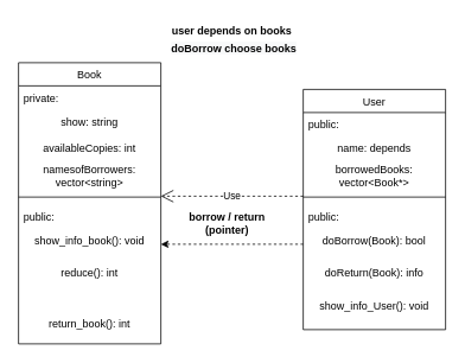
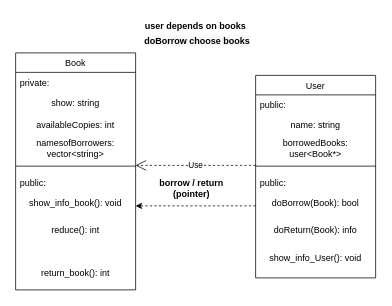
  <mxCell id="0" />
  <mxCell id="1" parent="0" />
  <mxCell id="2" value="Book" style="swimlane;fontStyle=0;align=center;verticalAlign=top;childLayout=stackLayout;horizontal=1;startSize=26;horizontalStack=0;resizeParent=1;resizeLast=0;collapsible=1;marginBottom=0;rounded=0;shadow=0;strokeWidth=1;" parent="1" vertex="1"><mxGeometry x="20" y="70" width="160" height="316" as="geometry"><mxRectangle x="230" y="140" width="160" height="26" as="alternateBounds" /></mxGeometry></mxCell>
  <mxCell id="3" value="private: &#10;&#10;&#10;&#10;" style="text;align=left;verticalAlign=top;spacingLeft=4;spacingRight=4;overflow=hidden;rotatable=0;points=[[0,0.5],[1,0.5]];portConstraint=eastwest;" parent="2" vertex="1"><mxGeometry y="26" width="160" height="26" as="geometry" /></mxCell>
  <mxCell id="4" value="show: string" style="text;html=1;strokeColor=none;fillColor=none;align=center;verticalAlign=middle;whiteSpace=wrap;rounded=0;" parent="2" vertex="1"><mxGeometry y="52" width="160" height="30" as="geometry" /></mxCell>
  <mxCell id="5" value="availableCopies: int" style="text;html=1;strokeColor=none;fillColor=none;align=center;verticalAlign=middle;whiteSpace=wrap;rounded=0;" parent="2" vertex="1"><mxGeometry y="82" width="160" height="30" as="geometry" /></mxCell>
  <mxCell id="6" value="namesofBorrowers: vector&amp;lt;string&amp;gt;" style="text;html=1;strokeColor=none;fillColor=none;align=center;verticalAlign=middle;whiteSpace=wrap;rounded=0;" parent="2" vertex="1"><mxGeometry y="112" width="160" height="30" as="geometry" /></mxCell>
  <mxCell id="7" value="" style="line;html=1;strokeWidth=1;align=left;verticalAlign=middle;spacingTop=-1;spacingLeft=3;spacingRight=3;rotatable=0;labelPosition=right;points=[];portConstraint=eastwest;" parent="2" vertex="1"><mxGeometry y="142" width="160" height="18" as="geometry" /></mxCell>
  <mxCell id="8" value="public:" style="text;align=left;verticalAlign=top;spacingLeft=4;spacingRight=4;overflow=hidden;rotatable=0;points=[[0,0.5],[1,0.5]];portConstraint=eastwest;" parent="2" vertex="1"><mxGeometry y="160" width="160" height="26" as="geometry" /></mxCell>
  <mxCell id="9" value="show_info_book(): void" style="text;align=center;verticalAlign=top;spacingLeft=4;spacingRight=4;overflow=hidden;rotatable=0;points=[[0,0.5],[1,0.5]];portConstraint=eastwest;" parent="2" vertex="1"><mxGeometry y="186" width="160" height="36" as="geometry" /></mxCell>
  <mxCell id="10" value="reduce(): int" style="text;align=center;verticalAlign=top;spacingLeft=4;spacingRight=4;overflow=hidden;rotatable=0;points=[[0,0.5],[1,0.5]];portConstraint=eastwest;" parent="2" vertex="1"><mxGeometry y="222" width="160" height="58" as="geometry" /></mxCell>
  <mxCell id="11" value="return_book(): int" style="text;align=center;verticalAlign=top;spacingLeft=4;spacingRight=4;overflow=hidden;rotatable=0;points=[[0,0.5],[1,0.5]];portConstraint=eastwest;" parent="2" vertex="1"><mxGeometry y="280" width="160" height="36" as="geometry" /></mxCell>
  <mxCell id="12" value="Use" style="endArrow=open;endSize=12;dashed=1;html=1;rounded=0;" parent="1" edge="1"><mxGeometry width="160" relative="1" as="geometry"><mxPoint x="340" y="220" as="sourcePoint" /><mxPoint x="180" y="220" as="targetPoint" /></mxGeometry></mxCell>
  <mxCell id="13" value="User" style="swimlane;fontStyle=0;align=center;verticalAlign=top;childLayout=stackLayout;horizontal=1;startSize=26;horizontalStack=0;resizeParent=1;resizeLast=0;collapsible=1;marginBottom=0;rounded=0;shadow=0;strokeWidth=1;" parent="1" vertex="1"><mxGeometry x="340" y="100" width="160" height="270" as="geometry"><mxRectangle x="370" y="140" width="160" height="26" as="alternateBounds" /></mxGeometry></mxCell>
  <mxCell id="14" value="public: &#10;&#10;&#10;&#10;" style="text;align=left;verticalAlign=top;spacingLeft=4;spacingRight=4;overflow=hidden;rotatable=0;points=[[0,0.5],[1,0.5]];portConstraint=eastwest;" parent="13" vertex="1"><mxGeometry y="26" width="160" height="26" as="geometry" /></mxCell>
- <mxCell id="15" value="name: depends" style="text;html=1;strokeColor=none;fillColor=none;align=center;verticalAlign=middle;whiteSpace=wrap;rounded=0;" parent="13" vertex="1"><mxGeometry y="52" width="160" height="30" as="geometry" /></mxCell>
- <mxCell id="16" value="borrowedBooks: vector&amp;lt;Book*&amp;gt;" style="text;html=1;strokeColor=none;fillColor=none;align=center;verticalAlign=middle;whiteSpace=wrap;rounded=0;" parent="13" vertex="1"><mxGeometry y="82" width="160" height="30" as="geometry" /></mxCell>
+ <mxCell id="15" value="name: string" style="text;html=1;strokeColor=none;fillColor=none;align=center;verticalAlign=middle;whiteSpace=wrap;rounded=0;" parent="13" vertex="1"><mxGeometry y="52" width="160" height="30" as="geometry" /></mxCell>
+ <mxCell id="16" value="borrowedBooks: user&amp;lt;Book*&amp;gt;" style="text;html=1;strokeColor=none;fillColor=none;align=center;verticalAlign=middle;whiteSpace=wrap;rounded=0;" parent="13" vertex="1"><mxGeometry y="82" width="160" height="30" as="geometry" /></mxCell>
  <mxCell id="17" value="" style="line;html=1;strokeWidth=1;align=left;verticalAlign=middle;spacingTop=-1;spacingLeft=3;spacingRight=3;rotatable=0;labelPosition=right;points=[];portConstraint=eastwest;" parent="13" vertex="1"><mxGeometry y="112" width="160" height="18" as="geometry" /></mxCell>
  <mxCell id="18" value="public:" style="text;align=left;verticalAlign=top;spacingLeft=4;spacingRight=4;overflow=hidden;rotatable=0;points=[[0,0.5],[1,0.5]];portConstraint=eastwest;" parent="13" vertex="1"><mxGeometry y="130" width="160" height="26" as="geometry" /></mxCell>
  <mxCell id="19" value="doBorrow(Book): bool" style="text;align=center;verticalAlign=top;spacingLeft=4;spacingRight=4;overflow=hidden;rotatable=0;points=[[0,0.5],[1,0.5]];portConstraint=eastwest;" parent="13" vertex="1"><mxGeometry y="156" width="160" height="36" as="geometry" /></mxCell>
  <mxCell id="20" value="doReturn(Book): info" style="text;align=center;verticalAlign=top;spacingLeft=4;spacingRight=4;overflow=hidden;rotatable=0;points=[[0,0.5],[1,0.5]];portConstraint=eastwest;" parent="13" vertex="1"><mxGeometry y="192" width="160" height="38" as="geometry" /></mxCell>
  <mxCell id="21" value="show_info_User(): void" style="text;align=center;verticalAlign=top;spacingLeft=4;spacingRight=4;overflow=hidden;rotatable=0;points=[[0,0.5],[1,0.5]];portConstraint=eastwest;" parent="13" vertex="1"><mxGeometry y="230" width="160" height="36" as="geometry" /></mxCell>
  <mxCell id="22" value="&lt;b&gt;user depends on books&lt;/b&gt;" style="text;html=1;strokeColor=none;fillColor=none;align=center;verticalAlign=middle;whiteSpace=wrap;rounded=0;" parent="1" vertex="1"><mxGeometry x="180" y="20" width="160" height="30" as="geometry" /></mxCell>
  <mxCell id="23" value="" style="endArrow=classic;html=1;rounded=0;exitX=0;exitY=0.5;exitDx=0;exitDy=0;entryX=1;entryY=0.5;entryDx=0;entryDy=0;dashed=1;" parent="1" source="19" target="9" edge="1"><mxGeometry width="50" height="50" relative="1" as="geometry"><mxPoint x="290" y="240" as="sourcePoint" /><mxPoint x="340" y="190" as="targetPoint" /></mxGeometry></mxCell>
  <mxCell id="24" value="&lt;b style=&quot;color: rgb(0 , 0 , 0) ; font-family: &amp;#34;helvetica&amp;#34; ; font-size: 12px ; font-style: normal ; letter-spacing: normal ; text-align: center ; text-indent: 0px ; text-transform: none ; word-spacing: 0px ; background-color: rgb(248 , 249 , 250)&quot;&gt;doBorrow choose books&lt;/b&gt;" style="text;whiteSpace=wrap;html=1;" parent="1" vertex="1"><mxGeometry x="190" y="40" width="160" height="30" as="geometry" /></mxCell>
  <mxCell id="25" value="&lt;div style=&quot;text-align: center&quot;&gt;&lt;span&gt;&lt;font face=&quot;helvetica&quot;&gt;&lt;b&gt;borrow / return&lt;/b&gt;&lt;/font&gt;&lt;/span&gt;&lt;/div&gt;&lt;div style=&quot;text-align: center&quot;&gt;&lt;span&gt;&lt;font face=&quot;helvetica&quot;&gt;&lt;b&gt;(pointer)&lt;/b&gt;&lt;/font&gt;&lt;/span&gt;&lt;/div&gt;" style="text;whiteSpace=wrap;html=1;" parent="1" vertex="1"><mxGeometry x="210" y="230" width="130" height="30" as="geometry" /></mxCell>
